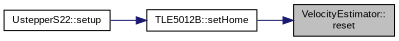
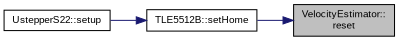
  digraph {
    fontname="Liberation Sans"
    rankdir=RL
    node [color=black fillcolor=white fontname="Liberation Sans" fontsize=10 shape=record style=filled]
    edge [color=midnightblue dir=back fontname="Liberation Sans" fontsize=10 labelfontname=Helvetica labelfontsize=10 style=solid]
    n1 [fillcolor=grey75 fontcolor=black height=0.2 label="VelocityEstimator::\lreset" width=0.4]
-   n2 [height=0.2 label="TLE5012B::setHome" width=0.4]
+   n2 [height=0.2 label="TLE5512B::setHome" width=0.4]
    n3 [height=0.2 label="UstepperS22::setup" width=0.4]
    n1 -> n2
    n2 -> n3
  }
